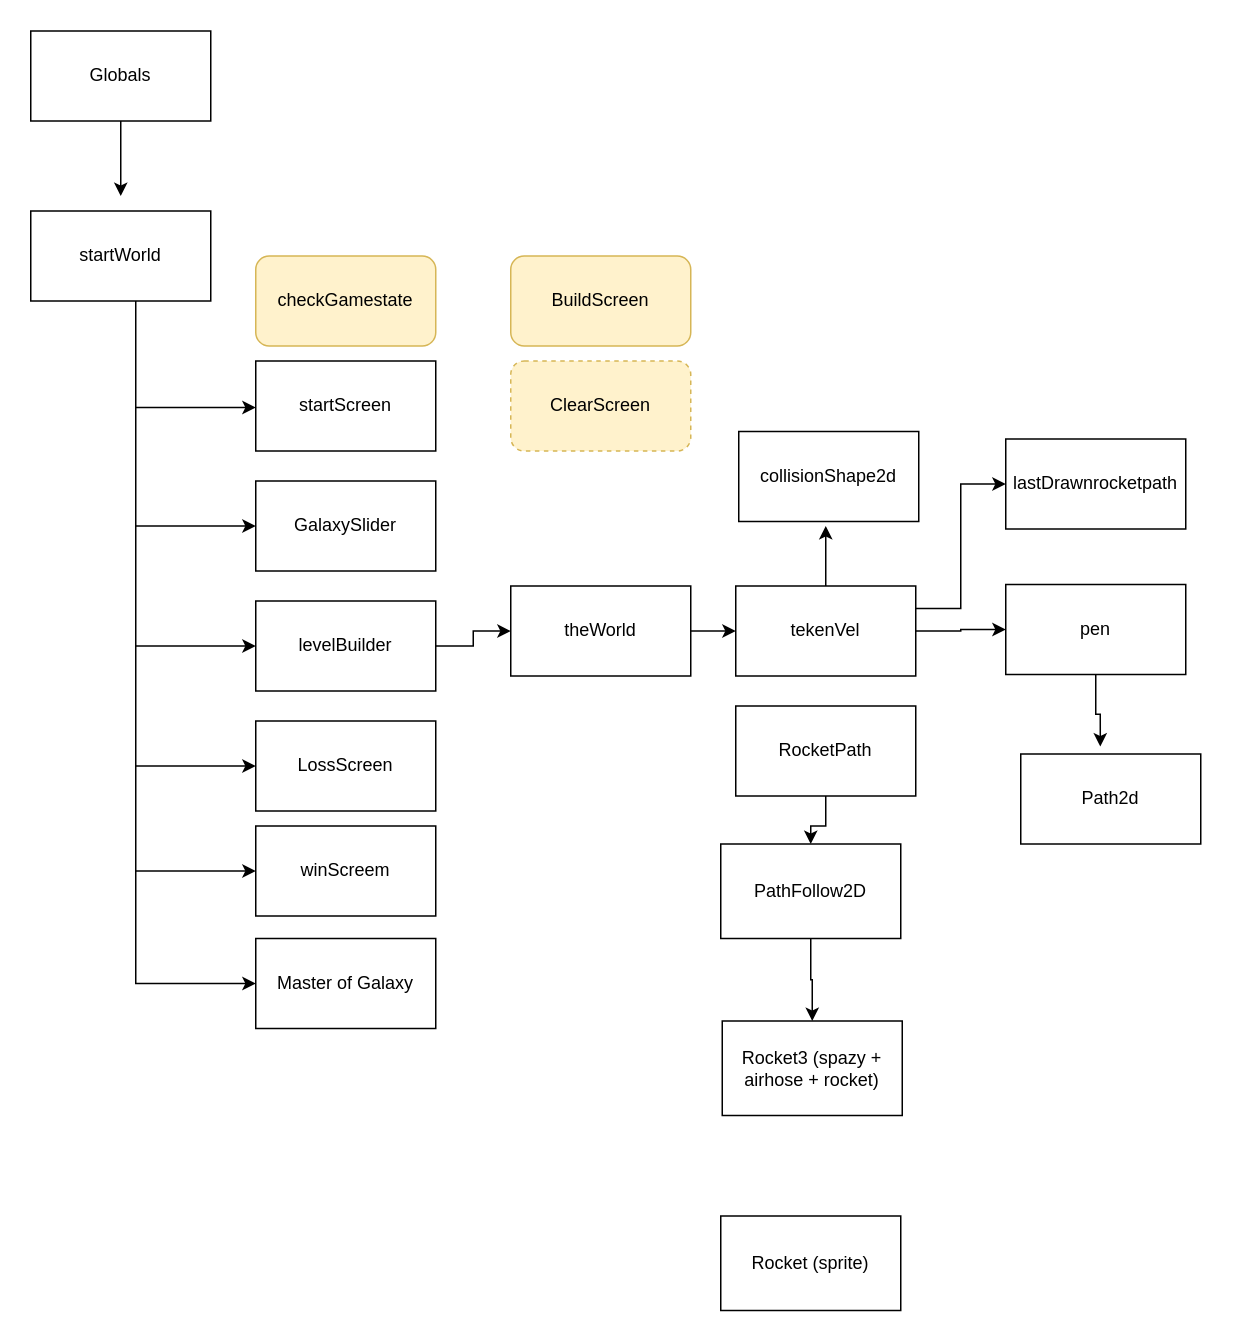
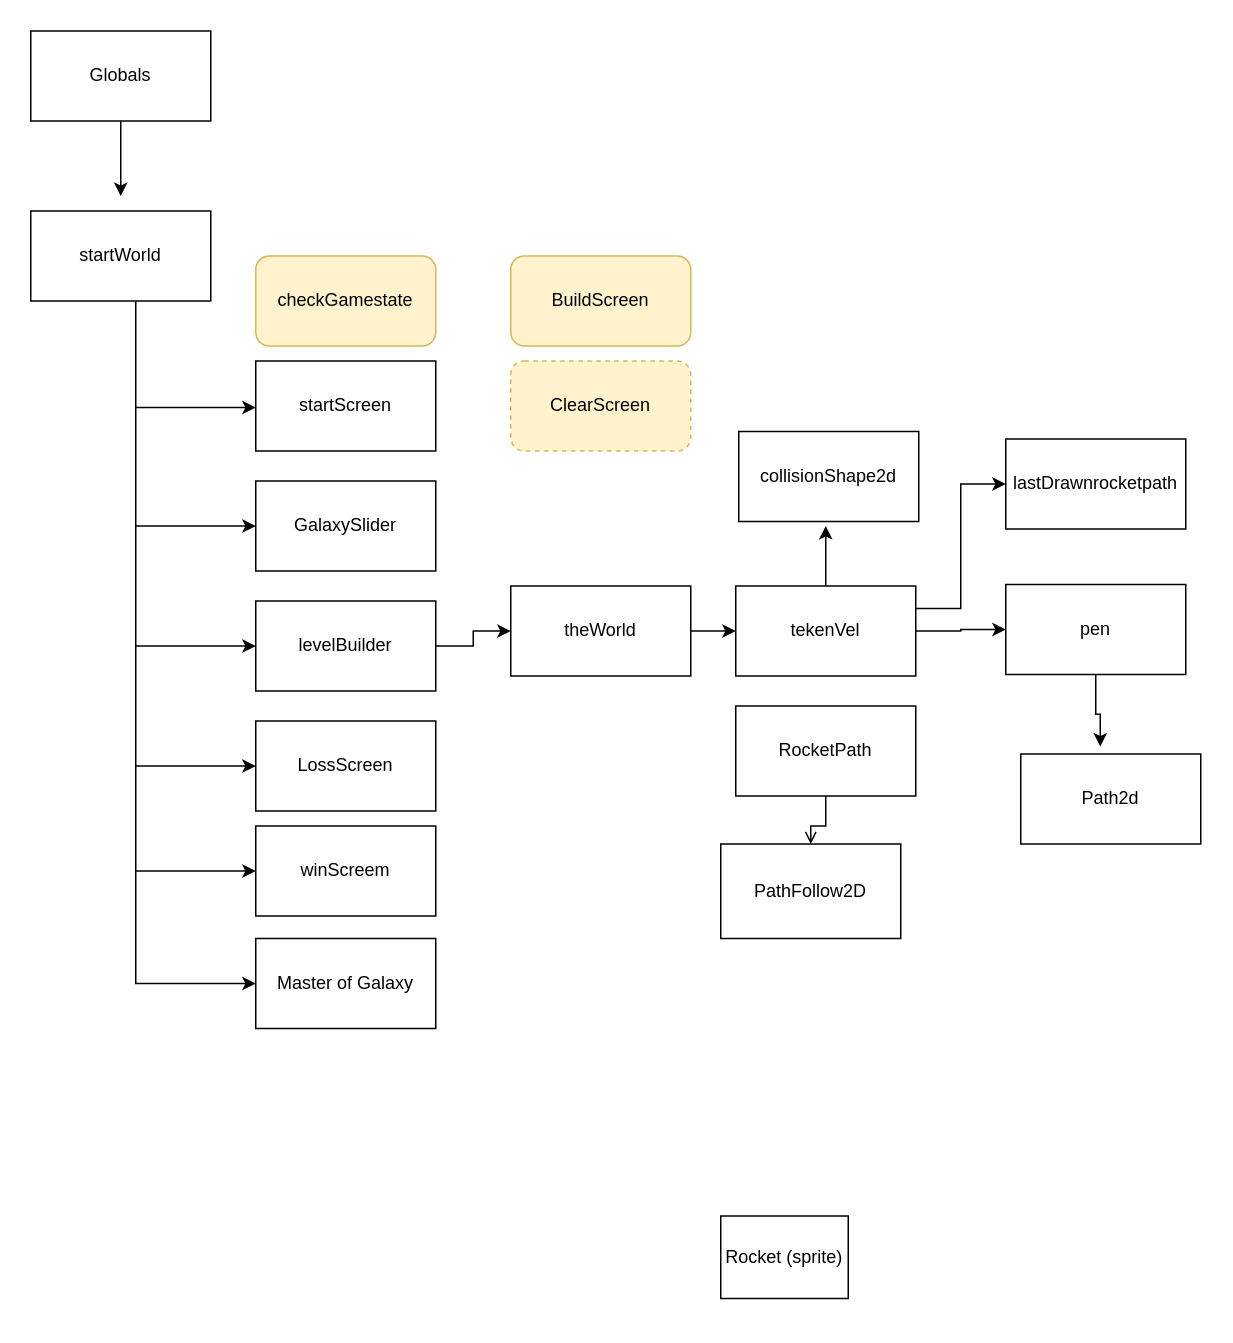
  <mxCell id="0" />
  <mxCell id="1" parent="0" />
  <mxCell id="2" style="edgeStyle=orthogonalEdgeStyle;rounded=0;orthogonalLoop=1;jettySize=auto;html=1;entryX=0;entryY=0.5;entryDx=0;entryDy=0;" edge="1" parent="1" source="3" target="14"><mxGeometry relative="1" as="geometry"><mxPoint x="80" y="670" as="targetPoint" /><Array as="points"><mxPoint x="90" y="655" /></Array></mxGeometry></mxCell>
  <mxCell id="3" value="startWorld" style="rounded=0;whiteSpace=wrap;html=1;" vertex="1" parent="1"><mxGeometry x="20" y="140" width="120" height="60" as="geometry" /></mxCell>
  <mxCell id="4" style="edgeStyle=orthogonalEdgeStyle;rounded=0;orthogonalLoop=1;jettySize=auto;html=1;" edge="1" parent="1" source="5"><mxGeometry relative="1" as="geometry"><mxPoint x="80" y="130" as="targetPoint" /></mxGeometry></mxCell>
  <mxCell id="5" value="Globals" style="rounded=0;whiteSpace=wrap;html=1;" vertex="1" parent="1"><mxGeometry x="20" y="20" width="120" height="60" as="geometry" /></mxCell>
  <mxCell id="6" value="startScreen" style="rounded=0;whiteSpace=wrap;html=1;" vertex="1" parent="1"><mxGeometry x="170" y="240" width="120" height="60" as="geometry" /></mxCell>
  <mxCell id="7" value="GalaxySlider" style="rounded=0;whiteSpace=wrap;html=1;" vertex="1" parent="1"><mxGeometry x="170" y="320" width="120" height="60" as="geometry" /></mxCell>
  <mxCell id="8" style="edgeStyle=orthogonalEdgeStyle;rounded=0;orthogonalLoop=1;jettySize=auto;html=1;entryX=0;entryY=0.5;entryDx=0;entryDy=0;" edge="1" parent="1" source="9" target="13"><mxGeometry relative="1" as="geometry" /></mxCell>
  <mxCell id="9" value="levelBuilder" style="rounded=0;whiteSpace=wrap;html=1;" vertex="1" parent="1"><mxGeometry x="170" y="400" width="120" height="60" as="geometry" /></mxCell>
  <mxCell id="10" value="winScreem" style="rounded=0;whiteSpace=wrap;html=1;" vertex="1" parent="1"><mxGeometry x="170" y="550" width="120" height="60" as="geometry" /></mxCell>
  <mxCell id="11" value="LossScreen" style="rounded=0;whiteSpace=wrap;html=1;" vertex="1" parent="1"><mxGeometry x="170" y="480" width="120" height="60" as="geometry" /></mxCell>
  <mxCell id="12" style="edgeStyle=orthogonalEdgeStyle;rounded=0;orthogonalLoop=1;jettySize=auto;html=1;exitX=1;exitY=0.5;exitDx=0;exitDy=0;entryX=0;entryY=0.5;entryDx=0;entryDy=0;" edge="1" parent="1" source="13" target="26"><mxGeometry relative="1" as="geometry" /></mxCell>
  <mxCell id="13" value="theWorld" style="rounded=0;whiteSpace=wrap;html=1;" vertex="1" parent="1"><mxGeometry x="340" y="390" width="120" height="60" as="geometry" /></mxCell>
  <mxCell id="14" value="Master of Galaxy&lt;br&gt;" style="rounded=0;whiteSpace=wrap;html=1;" vertex="1" parent="1"><mxGeometry x="170" y="625" width="120" height="60" as="geometry" /></mxCell>
  <mxCell id="15" value="" style="endArrow=classic;html=1;rounded=0;entryX=0;entryY=0.5;entryDx=0;entryDy=0;" edge="1" parent="1" target="10"><mxGeometry width="50" height="50" relative="1" as="geometry"><mxPoint x="90" y="580" as="sourcePoint" /><mxPoint x="110" y="490" as="targetPoint" /></mxGeometry></mxCell>
  <mxCell id="16" value="" style="endArrow=classic;html=1;rounded=0;entryX=0;entryY=0.5;entryDx=0;entryDy=0;" edge="1" parent="1"><mxGeometry width="50" height="50" relative="1" as="geometry"><mxPoint x="90" y="510" as="sourcePoint" /><mxPoint x="170" y="510" as="targetPoint" /></mxGeometry></mxCell>
  <mxCell id="17" value="" style="endArrow=classic;html=1;rounded=0;entryX=0;entryY=0.5;entryDx=0;entryDy=0;" edge="1" parent="1"><mxGeometry width="50" height="50" relative="1" as="geometry"><mxPoint x="90" y="430" as="sourcePoint" /><mxPoint x="170" y="430" as="targetPoint" /></mxGeometry></mxCell>
  <mxCell id="18" value="" style="endArrow=classic;html=1;rounded=0;entryX=0;entryY=0.5;entryDx=0;entryDy=0;" edge="1" parent="1"><mxGeometry width="50" height="50" relative="1" as="geometry"><mxPoint x="90" y="350" as="sourcePoint" /><mxPoint x="170" y="350" as="targetPoint" /></mxGeometry></mxCell>
  <mxCell id="19" value="" style="endArrow=classic;html=1;rounded=0;entryX=0;entryY=0.5;entryDx=0;entryDy=0;" edge="1" parent="1"><mxGeometry width="50" height="50" relative="1" as="geometry"><mxPoint x="90" y="271" as="sourcePoint" /><mxPoint x="170" y="271" as="targetPoint" /></mxGeometry></mxCell>
  <mxCell id="20" value="BuildScreen" style="rounded=1;whiteSpace=wrap;html=1;fillColor=#fff2cc;strokeColor=#d6b656;" vertex="1" parent="1"><mxGeometry x="340" y="170" width="120" height="60" as="geometry" /></mxCell>
  <mxCell id="21" value="ClearScreen" style="rounded=1;whiteSpace=wrap;html=1;fillColor=#fff2cc;strokeColor=#d6b656;dashed=1;" vertex="1" parent="1"><mxGeometry x="340" y="240" width="120" height="60" as="geometry" /></mxCell>
  <mxCell id="22" value="checkGamestate" style="rounded=1;whiteSpace=wrap;html=1;fillColor=#fff2cc;strokeColor=#d6b656;" vertex="1" parent="1"><mxGeometry x="170" y="170" width="120" height="60" as="geometry" /></mxCell>
  <mxCell id="23" style="edgeStyle=orthogonalEdgeStyle;rounded=0;orthogonalLoop=1;jettySize=auto;html=1;" edge="1" parent="1" source="26"><mxGeometry relative="1" as="geometry"><mxPoint x="550" y="350" as="targetPoint" /></mxGeometry></mxCell>
  <mxCell id="24" style="edgeStyle=orthogonalEdgeStyle;rounded=0;orthogonalLoop=1;jettySize=auto;html=1;entryX=0;entryY=0.5;entryDx=0;entryDy=0;" edge="1" parent="1" source="26" target="33"><mxGeometry relative="1" as="geometry" /></mxCell>
  <mxCell id="25" style="edgeStyle=orthogonalEdgeStyle;rounded=0;orthogonalLoop=1;jettySize=auto;html=1;exitX=1;exitY=0.25;exitDx=0;exitDy=0;entryX=0;entryY=0.5;entryDx=0;entryDy=0;" edge="1" parent="1" source="26" target="35"><mxGeometry relative="1" as="geometry" /></mxCell>
  <mxCell id="26" value="tekenVel" style="rounded=0;whiteSpace=wrap;html=1;" vertex="1" parent="1"><mxGeometry x="490" y="390" width="120" height="60" as="geometry" /></mxCell>
- <mxCell id="27" style="edgeStyle=orthogonalEdgeStyle;rounded=0;orthogonalLoop=1;jettySize=auto;html=1;entryX=0.5;entryY=0;entryDx=0;entryDy=0;" edge="1" parent="1" source="28" target="30"><mxGeometry relative="1" as="geometry" /></mxCell>
+ <mxCell id="27" style="edgeStyle=orthogonalEdgeStyle;rounded=0;orthogonalLoop=1;jettySize=auto;html=1;entryX=0.5;entryY=0;entryDx=0;entryDy=0;endArrow=open;" edge="1" parent="1" source="28" target="30"><mxGeometry relative="1" as="geometry" /></mxCell>
  <mxCell id="28" value="RocketPath" style="rounded=0;whiteSpace=wrap;html=1;" vertex="1" parent="1"><mxGeometry x="490" y="470" width="120" height="60" as="geometry" /></mxCell>
- <mxCell id="29" style="edgeStyle=orthogonalEdgeStyle;rounded=0;orthogonalLoop=1;jettySize=auto;html=1;exitX=0.5;exitY=1;exitDx=0;exitDy=0;" edge="1" parent="1" source="30" target="36"><mxGeometry relative="1" as="geometry" /></mxCell>
  <mxCell id="30" value="PathFollow2D" style="rounded=0;whiteSpace=wrap;html=1;" vertex="1" parent="1"><mxGeometry x="480" y="562" width="120" height="63" as="geometry" /></mxCell>
  <mxCell id="31" value="collisionShape2d" style="rounded=0;whiteSpace=wrap;html=1;" vertex="1" parent="1"><mxGeometry x="492" y="287" width="120" height="60" as="geometry" /></mxCell>
  <mxCell id="32" style="edgeStyle=orthogonalEdgeStyle;rounded=0;orthogonalLoop=1;jettySize=auto;html=1;entryX=0.442;entryY=-0.083;entryDx=0;entryDy=0;entryPerimeter=0;" edge="1" parent="1" source="33" target="34"><mxGeometry relative="1" as="geometry" /></mxCell>
  <mxCell id="33" value="pen" style="rounded=0;whiteSpace=wrap;html=1;" vertex="1" parent="1"><mxGeometry x="670" y="389" width="120" height="60" as="geometry" /></mxCell>
  <mxCell id="34" value="Path2d" style="rounded=0;whiteSpace=wrap;html=1;" vertex="1" parent="1"><mxGeometry x="680" y="502" width="120" height="60" as="geometry" /></mxCell>
  <mxCell id="35" value="lastDrawnrocketpath" style="rounded=0;whiteSpace=wrap;html=1;" vertex="1" parent="1"><mxGeometry x="670" y="292" width="120" height="60" as="geometry" /></mxCell>
- <mxCell id="36" value="Rocket3 (spazy + airhose + rocket)" style="rounded=0;whiteSpace=wrap;html=1;" vertex="1" parent="1"><mxGeometry x="481" y="680" width="120" height="63" as="geometry" /></mxCell>
- <mxCell id="37" value="Rocket (sprite)" style="rounded=0;whiteSpace=wrap;html=1;" vertex="1" parent="1"><mxGeometry x="480" y="810" width="120" height="63" as="geometry" /></mxCell>
+ <mxCell id="37" value="Rocket (sprite)" style="rounded=0;whiteSpace=wrap;html=1;" vertex="1" parent="1"><mxGeometry x="480" y="810" width="85" height="55" as="geometry" /></mxCell>
